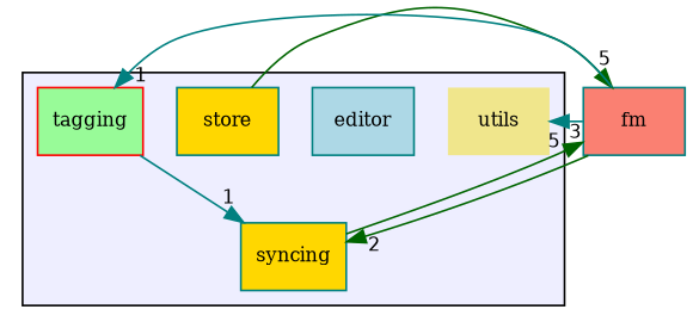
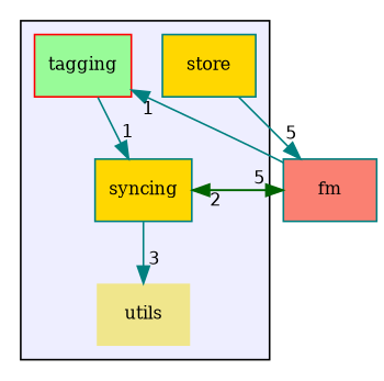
  digraph {
    compound=true
    fontname="DejaVu Serif"
    node [color=teal fillcolor=gold fontname="DejaVu Serif" fontsize=10 shape=box style=filled]
    edge [color=darkgreen fontname="DejaVu Serif" headlabel=5 labeldistance=1.5 labelfontname=Helvetica labelfontsize=10]
    n1 [fillcolor=khaki label=utils shape=plaintext]
-   n2 [fillcolor=lightblue label=editor]
    n3 [label=store]
    n4 [label=syncing]
    n5 [color=red fillcolor=palegreen label=tagging]
    n6 [fillcolor=salmon label=fm]
    subgraph cluster_1 {
      bgcolor="#eeeeff"
      pencolor=black
      n1
-     n2
      n3
      n4
      n5
    }
-   n3 -> n6
+   n3 -> n6 [color=teal]
    n4 -> n6
    n5 -> n4 [color=teal headlabel=1]
-   n6 -> n1 [color=teal headlabel=3]
+   n4 -> n1 [color=teal headlabel=3]
    n6 -> n4 [headlabel=2]
    n6 -> n5 [color=teal headlabel=1]
  }
